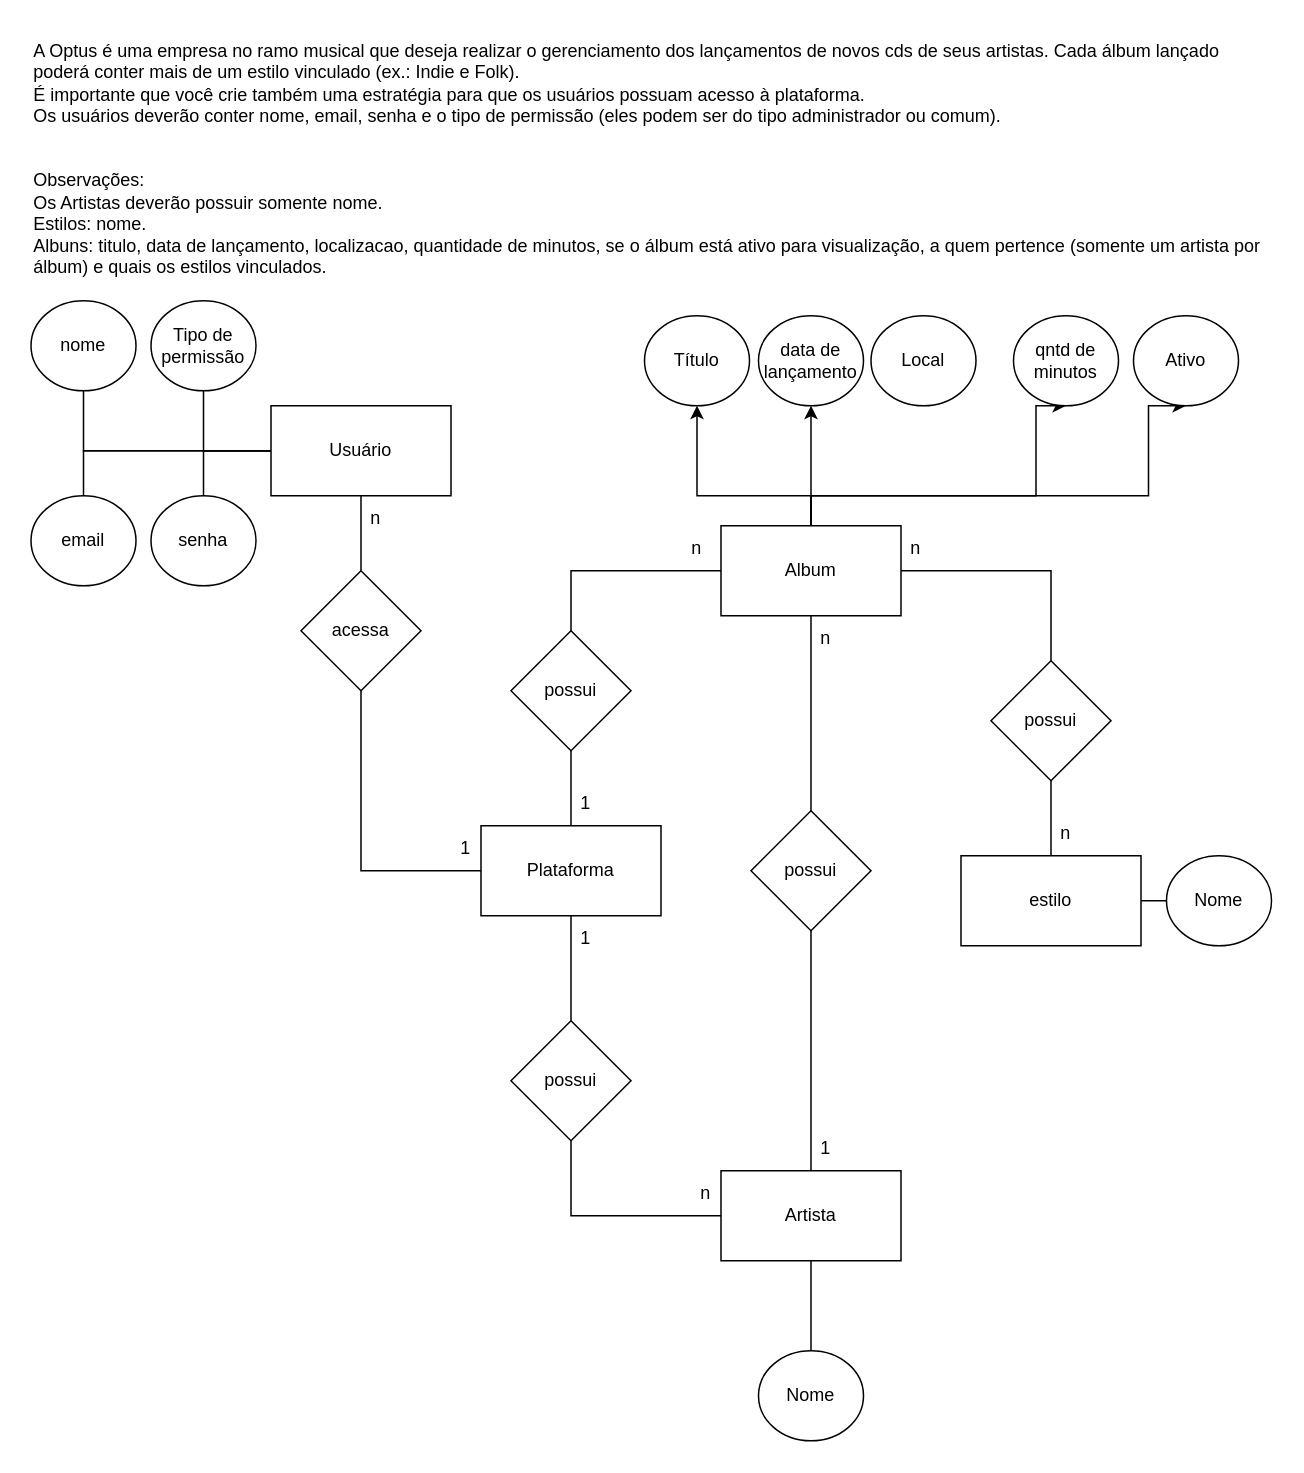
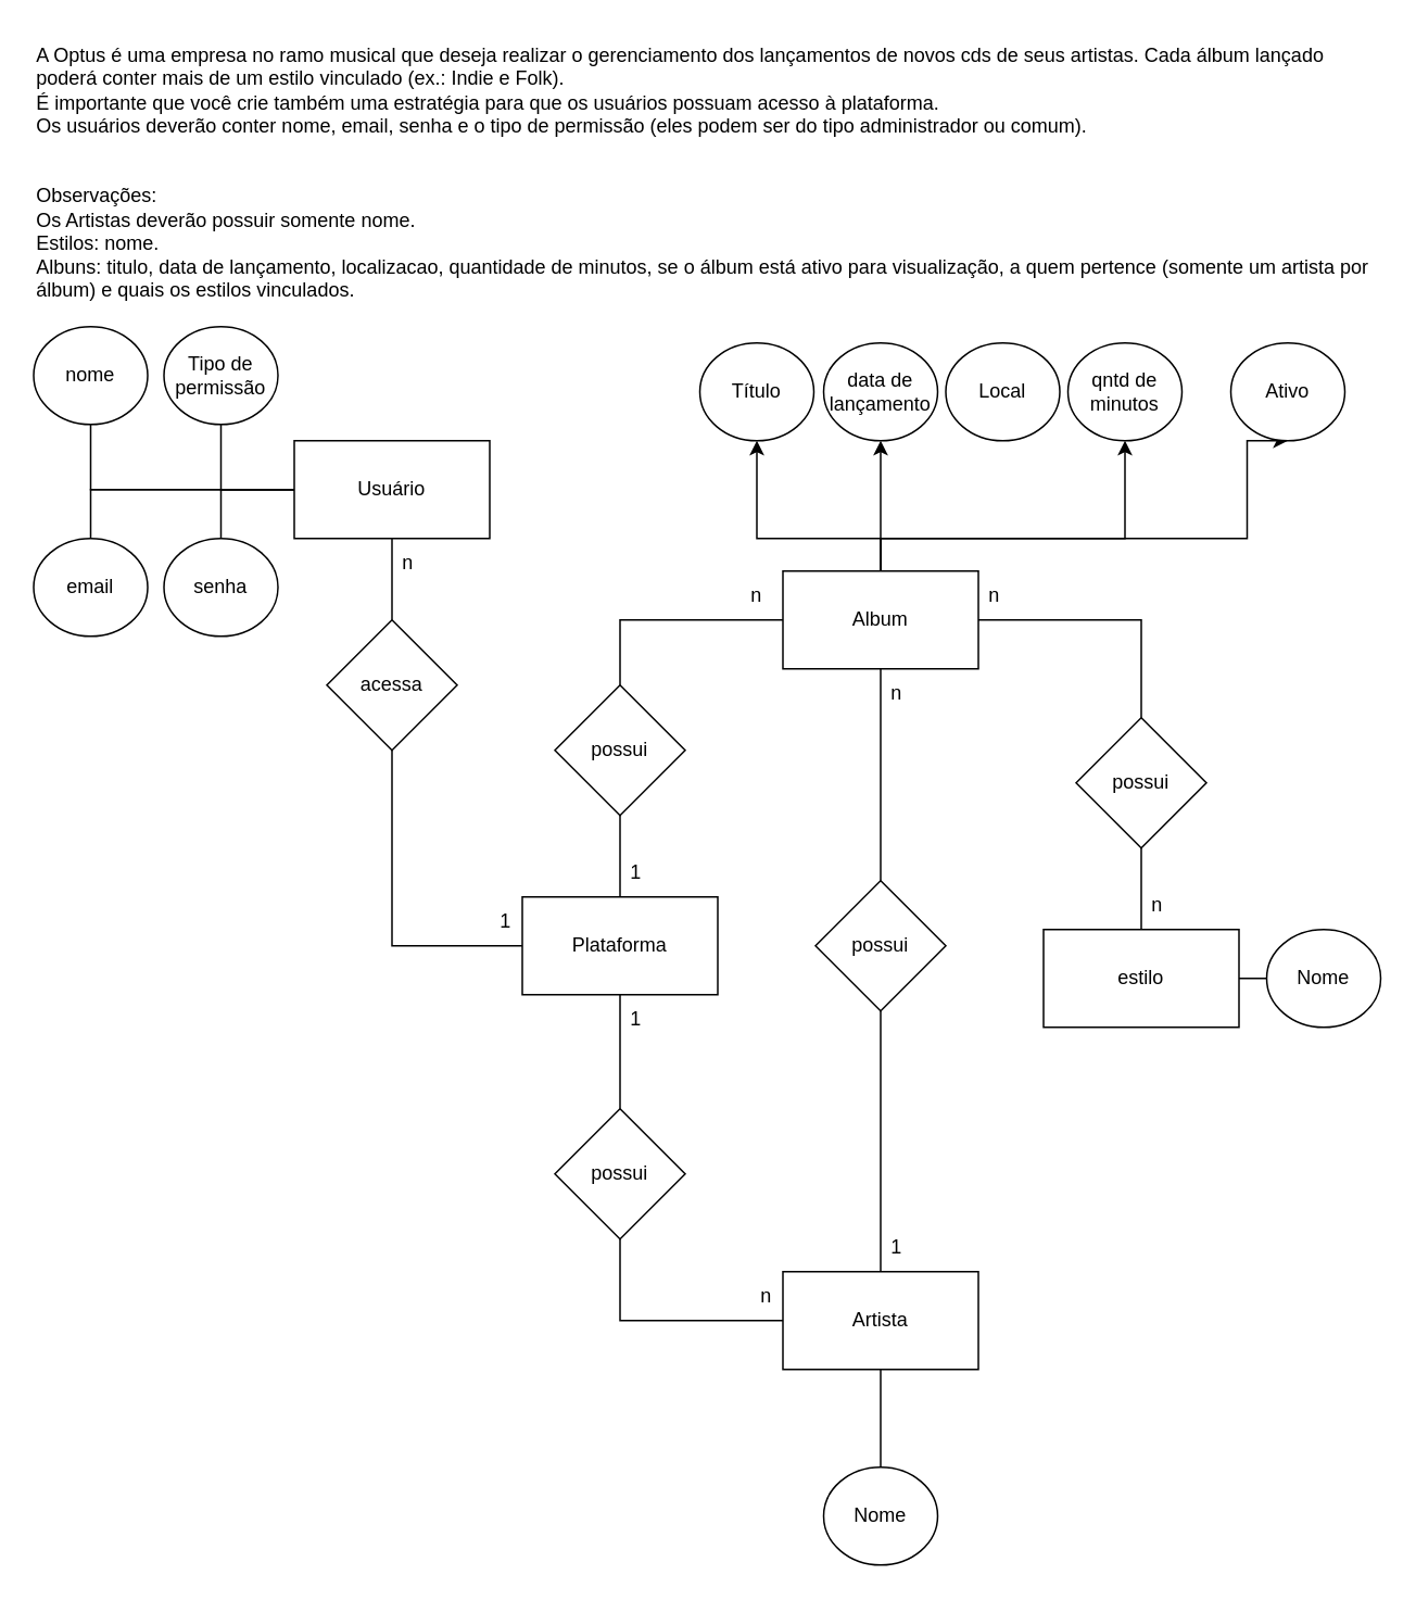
  <mxCell id="0" />
  <mxCell id="1" parent="0" />
  <mxCell id="2" value="A Optus é uma empresa no ramo musical que deseja realizar o gerenciamento dos lançamentos de novos cds de seus artistas. Cada álbum lançado poderá conter mais de um estilo vinculado (ex.: Indie e Folk).&#10;É importante que você crie também uma estratégia para que os usuários possuam acesso à plataforma.&#10;Os usuários deverão conter nome, email, senha e o tipo de permissão (eles podem ser do tipo administrador ou comum).&#10;&#10;&#10;Observações:&#10;Os Artistas deverão possuir somente nome.&#10;Estilos: nome.&#10;Albuns: titulo, data de lançamento, localizacao, quantidade de minutos, se o álbum está ativo para visualização, a quem pertence (somente um artista por álbum) e quais os estilos vinculados." style="text;whiteSpace=wrap;" vertex="1" parent="1"><mxGeometry width="820" height="180" as="geometry" x="20" y="20" /></mxCell>
  <mxCell id="3" style="edgeStyle=orthogonalEdgeStyle;rounded=0;orthogonalLoop=1;jettySize=auto;html=1;entryX=0.5;entryY=1;entryDx=0;entryDy=0;endArrow=none;endFill=0;" edge="1" parent="1" source="8" target="9"><mxGeometry relative="1" as="geometry" /></mxCell>
  <mxCell id="4" style="edgeStyle=orthogonalEdgeStyle;rounded=0;orthogonalLoop=1;jettySize=auto;html=1;entryX=0.5;entryY=0;entryDx=0;entryDy=0;endArrow=none;endFill=0;" edge="1" parent="1" source="8" target="10"><mxGeometry relative="1" as="geometry" /></mxCell>
  <mxCell id="5" style="edgeStyle=orthogonalEdgeStyle;rounded=0;orthogonalLoop=1;jettySize=auto;html=1;entryX=0.5;entryY=1;entryDx=0;entryDy=0;endArrow=none;endFill=0;" edge="1" parent="1" source="8" target="12"><mxGeometry relative="1" as="geometry" /></mxCell>
  <mxCell id="6" style="edgeStyle=orthogonalEdgeStyle;rounded=0;orthogonalLoop=1;jettySize=auto;html=1;entryX=0.5;entryY=0;entryDx=0;entryDy=0;endArrow=none;endFill=0;" edge="1" parent="1" source="8" target="11"><mxGeometry relative="1" as="geometry" /></mxCell>
  <mxCell id="7" style="edgeStyle=orthogonalEdgeStyle;rounded=0;orthogonalLoop=1;jettySize=auto;html=1;entryX=0.5;entryY=0;entryDx=0;entryDy=0;endArrow=none;endFill=0;" edge="1" parent="1" source="8" target="17"><mxGeometry relative="1" as="geometry" /></mxCell>
  <mxCell id="8" value="Usuário" style="rounded=0;whiteSpace=wrap;html=1;" vertex="1" parent="1"><mxGeometry x="180" y="270" width="120" height="60" as="geometry" /></mxCell>
  <mxCell id="9" value="nome" style="ellipse;whiteSpace=wrap;html=1;" vertex="1" parent="1"><mxGeometry y="200" width="70" height="60" as="geometry" x="20" /></mxCell>
  <mxCell id="10" value="email" style="ellipse;whiteSpace=wrap;html=1;" vertex="1" parent="1"><mxGeometry y="330" width="70" height="60" as="geometry" x="20" /></mxCell>
  <mxCell id="11" value="senha" style="ellipse;whiteSpace=wrap;html=1;" vertex="1" parent="1"><mxGeometry x="100" y="330" width="70" height="60" as="geometry" /></mxCell>
  <mxCell id="12" value="Tipo de permissão" style="ellipse;whiteSpace=wrap;html=1;" vertex="1" parent="1"><mxGeometry x="100" y="200" width="70" height="60" as="geometry" /></mxCell>
  <mxCell id="13" style="edgeStyle=orthogonalEdgeStyle;rounded=0;orthogonalLoop=1;jettySize=auto;html=1;entryX=0.5;entryY=1;entryDx=0;entryDy=0;endArrow=none;endFill=0;" edge="1" parent="1" source="15" target="28"><mxGeometry relative="1" as="geometry" /></mxCell>
  <mxCell id="14" style="edgeStyle=orthogonalEdgeStyle;rounded=0;orthogonalLoop=1;jettySize=auto;html=1;entryX=0.5;entryY=0;entryDx=0;entryDy=0;endArrow=none;endFill=0;" edge="1" parent="1" source="15" target="30"><mxGeometry relative="1" as="geometry" /></mxCell>
  <mxCell id="15" value="Plataforma" style="rounded=0;whiteSpace=wrap;html=1;" vertex="1" parent="1"><mxGeometry x="320" y="550" width="120" height="60" as="geometry" /></mxCell>
  <mxCell id="16" style="edgeStyle=orthogonalEdgeStyle;rounded=0;orthogonalLoop=1;jettySize=auto;html=1;entryX=0;entryY=0.5;entryDx=0;entryDy=0;endArrow=none;endFill=0;" edge="1" parent="1" source="17" target="15"><mxGeometry relative="1" as="geometry"><Array as="points"><mxPoint x="240" y="580" /></Array></mxGeometry></mxCell>
  <mxCell id="17" value="acessa" style="rhombus;whiteSpace=wrap;html=1;" vertex="1" parent="1"><mxGeometry x="200" y="380" width="80" height="80" as="geometry" /></mxCell>
  <mxCell id="18" value="n" style="text;html=1;strokeColor=none;fillColor=none;align=center;verticalAlign=middle;whiteSpace=wrap;rounded=0;" vertex="1" parent="1"><mxGeometry x="220" y="330" width="60" height="30" as="geometry" /></mxCell>
  <mxCell id="19" value="1" style="text;html=1;strokeColor=none;fillColor=none;align=center;verticalAlign=middle;whiteSpace=wrap;rounded=0;" vertex="1" parent="1"><mxGeometry x="280" y="550" width="60" height="30" as="geometry" /></mxCell>
  <mxCell id="20" style="edgeStyle=orthogonalEdgeStyle;rounded=0;orthogonalLoop=1;jettySize=auto;html=1;entryX=0.5;entryY=0;entryDx=0;entryDy=0;endArrow=none;endFill=0;" edge="1" parent="1" source="26" target="35"><mxGeometry relative="1" as="geometry"><Array as="points"><mxPoint x="700" y="380" /></Array></mxGeometry></mxCell>
  <mxCell id="21" style="edgeStyle=orthogonalEdgeStyle;rounded=0;orthogonalLoop=1;jettySize=auto;html=1;endArrow=none;endFill=0;" edge="1" parent="1" source="26" target="38"><mxGeometry relative="1" as="geometry" /></mxCell>
  <mxCell id="22" style="edgeStyle=orthogonalEdgeStyle;rounded=0;orthogonalLoop=1;jettySize=auto;html=1;entryX=0.5;entryY=1;entryDx=0;entryDy=0;" edge="1" parent="1" source="26" target="49"><mxGeometry relative="1" as="geometry"><Array as="points"><mxPoint x="540" y="330" /><mxPoint x="464" y="330" /></Array></mxGeometry></mxCell>
  <mxCell id="23" style="edgeStyle=orthogonalEdgeStyle;rounded=0;orthogonalLoop=1;jettySize=auto;html=1;entryX=0.5;entryY=1;entryDx=0;entryDy=0;" edge="1" parent="1" source="26" target="50"><mxGeometry relative="1" as="geometry" /></mxCell>
  <mxCell id="24" style="edgeStyle=orthogonalEdgeStyle;rounded=0;orthogonalLoop=1;jettySize=auto;html=1;entryX=0.5;entryY=1;entryDx=0;entryDy=0;" edge="1" parent="1" source="26" target="52"><mxGeometry relative="1" as="geometry"><Array as="points"><mxPoint x="540" y="330" /><mxPoint x="690" y="330" /></Array></mxGeometry></mxCell>
  <mxCell id="25" style="edgeStyle=orthogonalEdgeStyle;rounded=0;orthogonalLoop=1;jettySize=auto;html=1;entryX=0.5;entryY=1;entryDx=0;entryDy=0;" edge="1" parent="1" source="26" target="53"><mxGeometry relative="1" as="geometry"><Array as="points"><mxPoint x="540" y="330" /><mxPoint x="765" y="330" /></Array></mxGeometry></mxCell>
  <mxCell id="26" value="Album" style="rounded=0;whiteSpace=wrap;html=1;" vertex="1" parent="1"><mxGeometry x="480" y="350" width="120" height="60" as="geometry" /></mxCell>
  <mxCell id="27" style="edgeStyle=orthogonalEdgeStyle;rounded=0;orthogonalLoop=1;jettySize=auto;html=1;entryX=0;entryY=0.5;entryDx=0;entryDy=0;endArrow=none;endFill=0;" edge="1" parent="1" source="28" target="26"><mxGeometry relative="1" as="geometry"><Array as="points"><mxPoint x="380" y="380" /></Array></mxGeometry></mxCell>
  <mxCell id="28" value="possui" style="rhombus;whiteSpace=wrap;html=1;" vertex="1" parent="1"><mxGeometry x="340" y="420" width="80" height="80" as="geometry" /></mxCell>
  <mxCell id="29" style="edgeStyle=orthogonalEdgeStyle;rounded=0;orthogonalLoop=1;jettySize=auto;html=1;entryX=0;entryY=0.5;entryDx=0;entryDy=0;endArrow=none;endFill=0;" edge="1" parent="1" source="30" target="31"><mxGeometry relative="1" as="geometry"><Array as="points"><mxPoint x="380" y="810" /></Array></mxGeometry></mxCell>
  <mxCell id="30" value="possui" style="rhombus;whiteSpace=wrap;html=1;" vertex="1" parent="1"><mxGeometry x="340" y="680" width="80" height="80" as="geometry" /></mxCell>
  <mxCell id="31" value="Artista" style="rounded=0;whiteSpace=wrap;html=1;" vertex="1" parent="1"><mxGeometry x="480" y="780" width="120" height="60" as="geometry" /></mxCell>
  <mxCell id="32" style="edgeStyle=orthogonalEdgeStyle;rounded=0;orthogonalLoop=1;jettySize=auto;html=1;entryX=0;entryY=0.5;entryDx=0;entryDy=0;endArrow=none;endFill=0;" edge="1" parent="1" source="33" target="36"><mxGeometry relative="1" as="geometry" /></mxCell>
  <mxCell id="33" value="estilo" style="rounded=0;whiteSpace=wrap;html=1;" vertex="1" parent="1"><mxGeometry x="640" y="570" width="120" height="60" as="geometry" /></mxCell>
  <mxCell id="34" style="edgeStyle=orthogonalEdgeStyle;rounded=0;orthogonalLoop=1;jettySize=auto;html=1;entryX=0.5;entryY=0;entryDx=0;entryDy=0;endArrow=none;endFill=0;" edge="1" parent="1" source="35" target="33"><mxGeometry relative="1" as="geometry" /></mxCell>
  <mxCell id="35" value="possui" style="rhombus;whiteSpace=wrap;html=1;" vertex="1" parent="1"><mxGeometry x="660" y="440" width="80" height="80" as="geometry" /></mxCell>
  <mxCell id="36" value="Nome" style="ellipse;whiteSpace=wrap;html=1;" vertex="1" parent="1"><mxGeometry x="777" y="570" width="70" height="60" as="geometry" /></mxCell>
  <mxCell id="37" style="edgeStyle=orthogonalEdgeStyle;rounded=0;orthogonalLoop=1;jettySize=auto;html=1;entryX=0.5;entryY=0;entryDx=0;entryDy=0;endArrow=none;endFill=0;" edge="1" parent="1" source="38" target="31"><mxGeometry relative="1" as="geometry" /></mxCell>
  <mxCell id="38" value="possui" style="rhombus;whiteSpace=wrap;html=1;" vertex="1" parent="1"><mxGeometry x="500" y="540" width="80" height="80" as="geometry" /></mxCell>
  <mxCell id="39" value="1" style="text;html=1;strokeColor=none;fillColor=none;align=center;verticalAlign=middle;whiteSpace=wrap;rounded=0;" vertex="1" parent="1"><mxGeometry x="360" y="610" width="60" height="30" as="geometry" /></mxCell>
  <mxCell id="40" value="n" style="text;html=1;strokeColor=none;fillColor=none;align=center;verticalAlign=middle;whiteSpace=wrap;rounded=0;" vertex="1" parent="1"><mxGeometry x="440" y="780" width="60" height="30" as="geometry" /></mxCell>
  <mxCell id="41" value="n" style="text;html=1;strokeColor=none;fillColor=none;align=center;verticalAlign=middle;whiteSpace=wrap;rounded=0;" vertex="1" parent="1"><mxGeometry x="520" y="410" width="60" height="30" as="geometry" /></mxCell>
  <mxCell id="42" value="1" style="text;html=1;strokeColor=none;fillColor=none;align=center;verticalAlign=middle;whiteSpace=wrap;rounded=0;" vertex="1" parent="1"><mxGeometry x="520" y="750" width="60" height="30" as="geometry" /></mxCell>
  <mxCell id="43" value="1" style="text;html=1;strokeColor=none;fillColor=none;align=center;verticalAlign=middle;whiteSpace=wrap;rounded=0;" vertex="1" parent="1"><mxGeometry x="360" y="520" width="60" height="30" as="geometry" /></mxCell>
  <mxCell id="44" value="n" style="text;html=1;strokeColor=none;fillColor=none;align=center;verticalAlign=middle;whiteSpace=wrap;rounded=0;" vertex="1" parent="1"><mxGeometry x="434" y="350" width="60" height="30" as="geometry" /></mxCell>
  <mxCell id="45" value="n" style="text;html=1;strokeColor=none;fillColor=none;align=center;verticalAlign=middle;whiteSpace=wrap;rounded=0;" vertex="1" parent="1"><mxGeometry x="580" y="350" width="60" height="30" as="geometry" /></mxCell>
  <mxCell id="46" value="n" style="text;html=1;strokeColor=none;fillColor=none;align=center;verticalAlign=middle;whiteSpace=wrap;rounded=0;" vertex="1" parent="1"><mxGeometry x="680" y="540" width="60" height="30" as="geometry" /></mxCell>
  <mxCell id="47" style="edgeStyle=orthogonalEdgeStyle;rounded=0;orthogonalLoop=1;jettySize=auto;html=1;entryX=0.5;entryY=1;entryDx=0;entryDy=0;endArrow=none;endFill=0;" edge="1" parent="1" source="48" target="31"><mxGeometry relative="1" as="geometry" /></mxCell>
  <mxCell id="48" value="Nome" style="ellipse;whiteSpace=wrap;html=1;" vertex="1" parent="1"><mxGeometry x="505" y="900" width="70" height="60" as="geometry" /></mxCell>
  <mxCell id="49" value="Título" style="ellipse;whiteSpace=wrap;html=1;" vertex="1" parent="1"><mxGeometry x="429" y="210" width="70" height="60" as="geometry" /></mxCell>
  <mxCell id="50" value="data de lançamento" style="ellipse;whiteSpace=wrap;html=1;" vertex="1" parent="1"><mxGeometry x="505" y="210" width="70" height="60" as="geometry" /></mxCell>
  <mxCell id="51" value="Local" style="ellipse;whiteSpace=wrap;html=1;" vertex="1" parent="1"><mxGeometry x="580" y="210" width="70" height="60" as="geometry" /></mxCell>
- <mxCell id="52" value="qntd de minutos" style="ellipse;whiteSpace=wrap;html=1;" vertex="1" parent="1"><mxGeometry x="675" y="210" width="70" height="60" as="geometry" /></mxCell>
+ <mxCell id="52" value="qntd de minutos" style="ellipse;whiteSpace=wrap;html=1;" vertex="1" parent="1"><mxGeometry x="655" y="210" width="70" height="60" as="geometry" /></mxCell>
  <mxCell id="53" value="Ativo" style="ellipse;whiteSpace=wrap;html=1;" vertex="1" parent="1"><mxGeometry x="755" y="210" width="70" height="60" as="geometry" /></mxCell>
